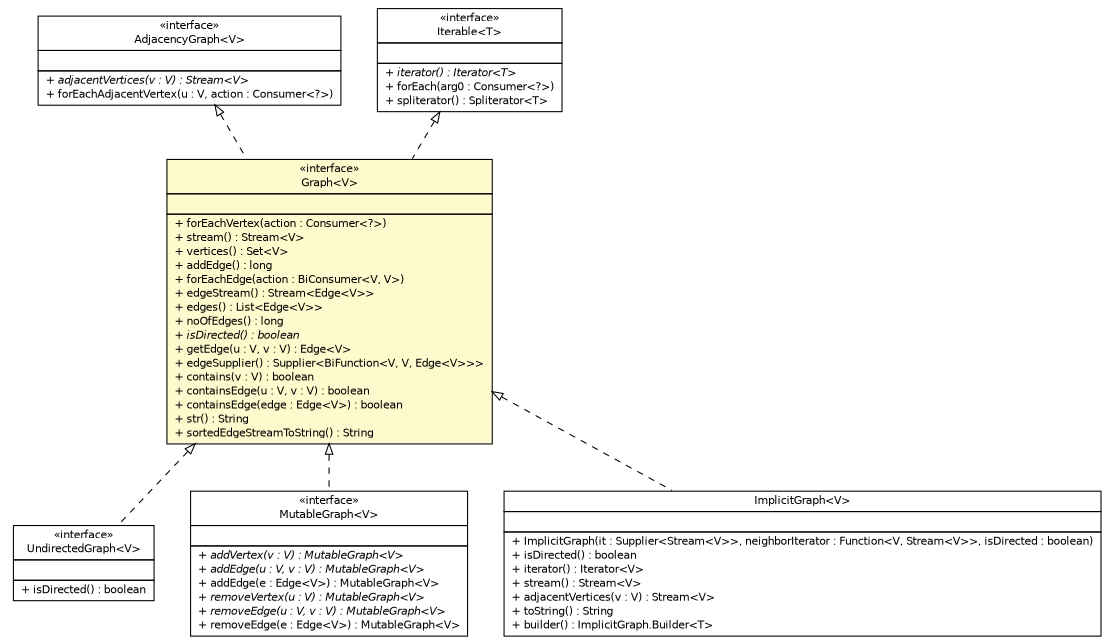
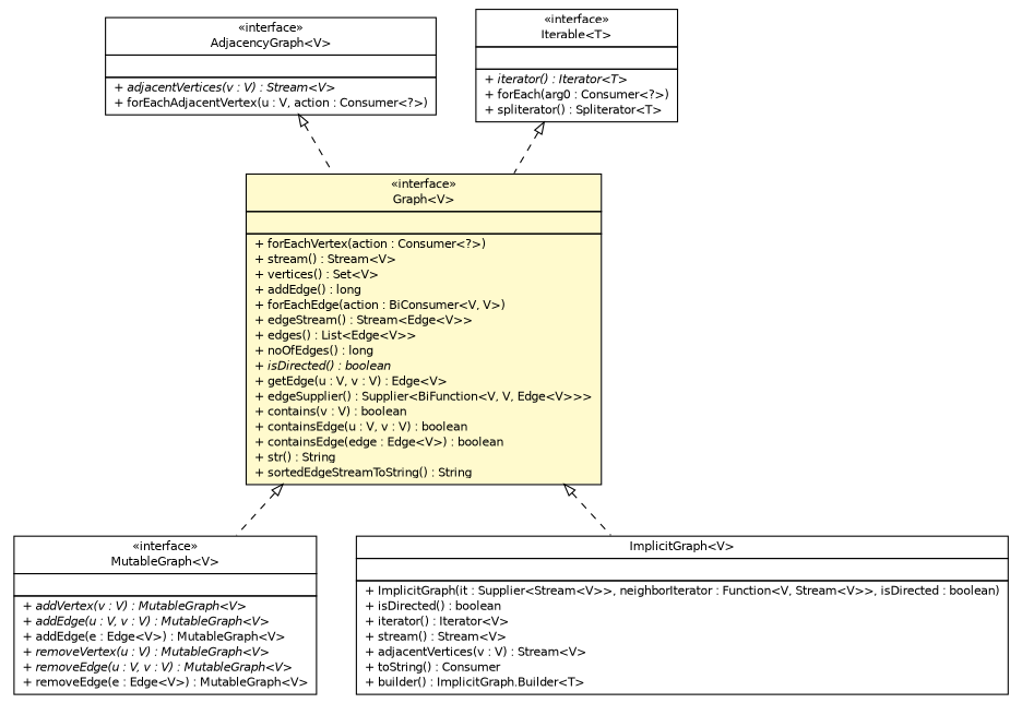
  digraph {
    nodesep=0.25
    ranksep=0.5
    node [fontcolor=black fontname=Helvetica fontsize=10.0 shape=plaintext]
    edge [arrowtail=empty dir=back fontname=Helvetica fontsize=10 headport=p labelfontname=Helvetica labelfontsize=10 style=dashed tailport=p]
-   n1 [label=<<table title="org.jgraphl.UndirectedGraph" border="0" cellborder="1" cellspacing="0" cellpadding="2" port="p" href="./UndirectedGraph.html"> 		<tr><td><table border="0" cellspacing="0" cellpadding="1"> <tr><td align="center" balign="center"> &#171;interface&#187; </td></tr> <tr><td align="center" balign="center"> UndirectedGraph&lt;V&gt; </td></tr> 		</table></td></tr> 		<tr><td><table border="0" cellspacing="0" cellpadding="1"> <tr><td align="left" balign="left">  </td></tr> 		</table></td></tr> 		<tr><td><table border="0" cellspacing="0" cellpadding="1"> <tr><td align="left" balign="left"> + isDirected() : boolean </td></tr> 		</table></td></tr> 		</table>>]
    n2 [label=<<table title="org.jgraphl.AdjacencyGraph" border="0" cellborder="1" cellspacing="0" cellpadding="2" port="p" href="./AdjacencyGraph.html"> 		<tr><td><table border="0" cellspacing="0" cellpadding="1"> <tr><td align="center" balign="center"> &#171;interface&#187; </td></tr> <tr><td align="center" balign="center"> AdjacencyGraph&lt;V&gt; </td></tr> 		</table></td></tr> 		<tr><td><table border="0" cellspacing="0" cellpadding="1"> <tr><td align="left" balign="left">  </td></tr> 		</table></td></tr> 		<tr><td><table border="0" cellspacing="0" cellpadding="1"> <tr><td align="left" balign="left"><font face="Helvetica-Oblique" point-size="10.0"> + adjacentVertices(v : V) : Stream&lt;V&gt; </font></td></tr> <tr><td align="left" balign="left"> + forEachAdjacentVertex(u : V, action : Consumer&lt;?&gt;) </td></tr> 		</table></td></tr> 		</table>>]
    n3 [label=<<table title="org.jgraphl.Graph" border="0" cellborder="1" cellspacing="0" cellpadding="2" port="p" bgcolor="lemonChiffon" href="./Graph.html"> 		<tr><td><table border="0" cellspacing="0" cellpadding="1"> <tr><td align="center" balign="center"> &#171;interface&#187; </td></tr> <tr><td align="center" balign="center"> Graph&lt;V&gt; </td></tr> 		</table></td></tr> 		<tr><td><table border="0" cellspacing="0" cellpadding="1"> <tr><td align="left" balign="left">  </td></tr> 		</table></td></tr> 		<tr><td><table border="0" cellspacing="0" cellpadding="1"> <tr><td align="left" balign="left"> + forEachVertex(action : Consumer&lt;?&gt;) </td></tr> <tr><td align="left" balign="left"> + stream() : Stream&lt;V&gt; </td></tr> <tr><td align="left" balign="left"> + vertices() : Set&lt;V&gt; </td></tr> <tr><td align="left" balign="left"> + addEdge() : long </td></tr> <tr><td align="left" balign="left"> + forEachEdge(action : BiConsumer&lt;V, V&gt;) </td></tr> <tr><td align="left" balign="left"> + edgeStream() : Stream&lt;Edge&lt;V&gt;&gt; </td></tr> <tr><td align="left" balign="left"> + edges() : List&lt;Edge&lt;V&gt;&gt; </td></tr> <tr><td align="left" balign="left"> + noOfEdges() : long </td></tr> <tr><td align="left" balign="left"><font face="Helvetica-Oblique" point-size="10.0"> + isDirected() : boolean </font></td></tr> <tr><td align="left" balign="left"> + getEdge(u : V, v : V) : Edge&lt;V&gt; </td></tr> <tr><td align="left" balign="left"> + edgeSupplier() : Supplier&lt;BiFunction&lt;V, V, Edge&lt;V&gt;&gt;&gt; </td></tr> <tr><td align="left" balign="left"> + contains(v : V) : boolean </td></tr> <tr><td align="left" balign="left"> + containsEdge(u : V, v : V) : boolean </td></tr> <tr><td align="left" balign="left"> + containsEdge(edge : Edge&lt;V&gt;) : boolean </td></tr> <tr><td align="left" balign="left"> + str() : String </td></tr> <tr><td align="left" balign="left"> + sortedEdgeStreamToString() : String </td></tr> 		</table></td></tr> 		</table>>]
    n4 [label=<<table title="org.jgraphl.MutableGraph" border="0" cellborder="1" cellspacing="0" cellpadding="2" port="p" href="./MutableGraph.html"> 		<tr><td><table border="0" cellspacing="0" cellpadding="1"> <tr><td align="center" balign="center"> &#171;interface&#187; </td></tr> <tr><td align="center" balign="center"> MutableGraph&lt;V&gt; </td></tr> 		</table></td></tr> 		<tr><td><table border="0" cellspacing="0" cellpadding="1"> <tr><td align="left" balign="left">  </td></tr> 		</table></td></tr> 		<tr><td><table border="0" cellspacing="0" cellpadding="1"> <tr><td align="left" balign="left"><font face="Helvetica-Oblique" point-size="10.0"> + addVertex(v : V) : MutableGraph&lt;V&gt; </font></td></tr> <tr><td align="left" balign="left"><font face="Helvetica-Oblique" point-size="10.0"> + addEdge(u : V, v : V) : MutableGraph&lt;V&gt; </font></td></tr> <tr><td align="left" balign="left"> + addEdge(e : Edge&lt;V&gt;) : MutableGraph&lt;V&gt; </td></tr> <tr><td align="left" balign="left"><font face="Helvetica-Oblique" point-size="10.0"> + removeVertex(u : V) : MutableGraph&lt;V&gt; </font></td></tr> <tr><td align="left" balign="left"><font face="Helvetica-Oblique" point-size="10.0"> + removeEdge(u : V, v : V) : MutableGraph&lt;V&gt; </font></td></tr> <tr><td align="left" balign="left"> + removeEdge(e : Edge&lt;V&gt;) : MutableGraph&lt;V&gt; </td></tr> 		</table></td></tr> 		</table>>]
-   n5 [label=<<table title="org.jgraphl.graph.ImplicitGraph" border="0" cellborder="1" cellspacing="0" cellpadding="2" port="p" href="./graph/ImplicitGraph.html"> 		<tr><td><table border="0" cellspacing="0" cellpadding="1"> <tr><td align="center" balign="center"> ImplicitGraph&lt;V&gt; </td></tr> 		</table></td></tr> 		<tr><td><table border="0" cellspacing="0" cellpadding="1"> <tr><td align="left" balign="left">  </td></tr> 		</table></td></tr> 		<tr><td><table border="0" cellspacing="0" cellpadding="1"> <tr><td align="left" balign="left"> + ImplicitGraph(it : Supplier&lt;Stream&lt;V&gt;&gt;, neighborIterator : Function&lt;V, Stream&lt;V&gt;&gt;, isDirected : boolean) </td></tr> <tr><td align="left" balign="left"> + isDirected() : boolean </td></tr> <tr><td align="left" balign="left"> + iterator() : Iterator&lt;V&gt; </td></tr> <tr><td align="left" balign="left"> + stream() : Stream&lt;V&gt; </td></tr> <tr><td align="left" balign="left"> + adjacentVertices(v : V) : Stream&lt;V&gt; </td></tr> <tr><td align="left" balign="left"> + toString() : String </td></tr> <tr><td align="left" balign="left"> + builder() : ImplicitGraph.Builder&lt;T&gt; </td></tr> 		</table></td></tr> 		</table>>]
+   n5 [label=<<table title="org.jgraphl.graph.ImplicitGraph" border="0" cellborder="1" cellspacing="0" cellpadding="2" port="p" href="./graph/ImplicitGraph.html"> 		<tr><td><table border="0" cellspacing="0" cellpadding="1"> <tr><td align="center" balign="center"> ImplicitGraph&lt;V&gt; </td></tr> 		</table></td></tr> 		<tr><td><table border="0" cellspacing="0" cellpadding="1"> <tr><td align="left" balign="left">  </td></tr> 		</table></td></tr> 		<tr><td><table border="0" cellspacing="0" cellpadding="1"> <tr><td align="left" balign="left"> + ImplicitGraph(it : Supplier&lt;Stream&lt;V&gt;&gt;, neighborIterator : Function&lt;V, Stream&lt;V&gt;&gt;, isDirected : boolean) </td></tr> <tr><td align="left" balign="left"> + isDirected() : boolean </td></tr> <tr><td align="left" balign="left"> + iterator() : Iterator&lt;V&gt; </td></tr> <tr><td align="left" balign="left"> + stream() : Stream&lt;V&gt; </td></tr> <tr><td align="left" balign="left"> + adjacentVertices(v : V) : Stream&lt;V&gt; </td></tr> <tr><td align="left" balign="left"> + toString() : Consumer </td></tr> <tr><td align="left" balign="left"> + builder() : ImplicitGraph.Builder&lt;T&gt; </td></tr> 		</table></td></tr> 		</table>>]
    n6 [label=<<table title="java.lang.Iterable" border="0" cellborder="1" cellspacing="0" cellpadding="2" port="p" href="http://java.sun.com/j2se/1.4.2/docs/api/java/lang/Iterable.html"> 		<tr><td><table border="0" cellspacing="0" cellpadding="1"> <tr><td align="center" balign="center"> &#171;interface&#187; </td></tr> <tr><td align="center" balign="center"> Iterable&lt;T&gt; </td></tr> 		</table></td></tr> 		<tr><td><table border="0" cellspacing="0" cellpadding="1"> <tr><td align="left" balign="left">  </td></tr> 		</table></td></tr> 		<tr><td><table border="0" cellspacing="0" cellpadding="1"> <tr><td align="left" balign="left"><font face="Helvetica-Oblique" point-size="10.0"> + iterator() : Iterator&lt;T&gt; </font></td></tr> <tr><td align="left" balign="left"> + forEach(arg0 : Consumer&lt;?&gt;) </td></tr> <tr><td align="left" balign="left"> + spliterator() : Spliterator&lt;T&gt; </td></tr> 		</table></td></tr> 		</table>>]
    n2 -> n3
-   n3 -> n1
    n3 -> n4
    n3 -> n5
    n6 -> n3
  }
